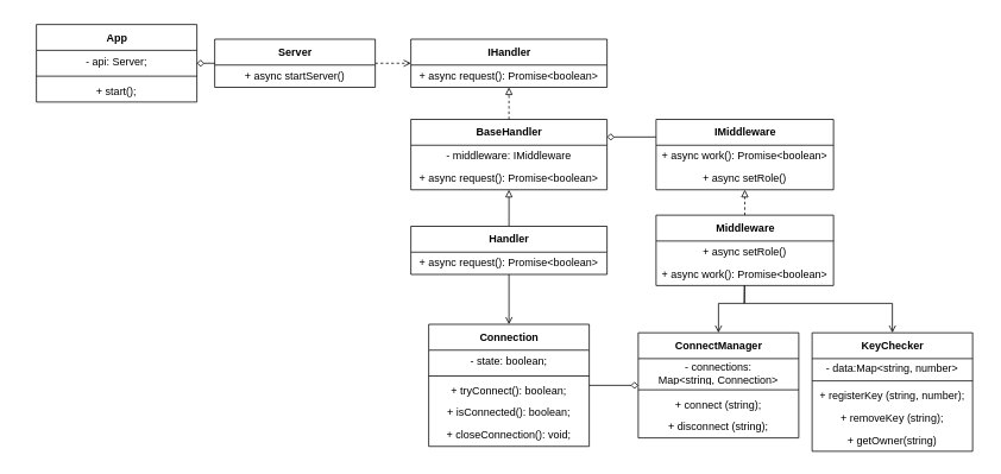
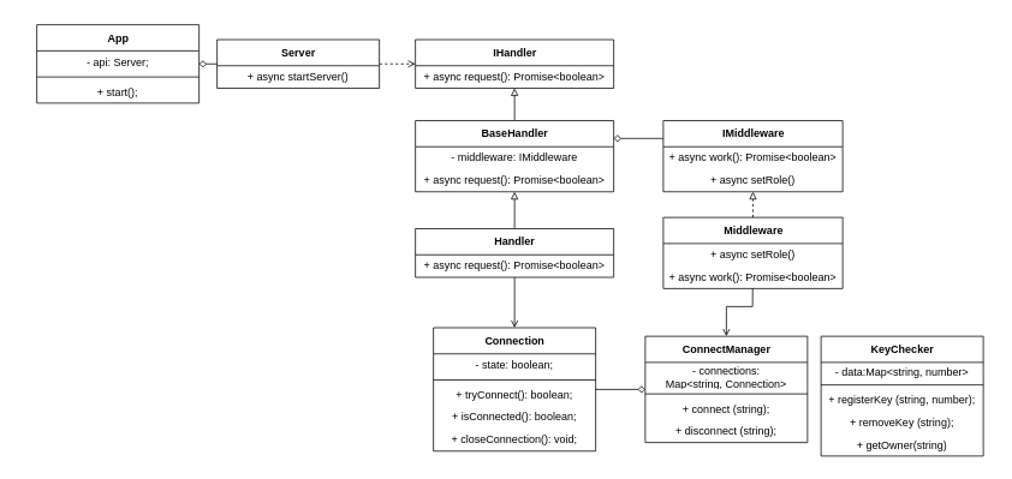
  <mxCell id="0" />
  <mxCell id="1" parent="0" />
  <mxCell id="2" value="" style="whiteSpace=wrap;html=1;strokeColor=none;" parent="1" vertex="1"><mxGeometry x="20" y="20" width="1080" height="490" as="geometry" /></mxCell>
  <mxCell id="3" value="IMiddleware" style="swimlane;fontStyle=1;align=center;verticalAlign=middle;childLayout=stackLayout;horizontal=1;startSize=29;horizontalStack=0;resizeParent=1;resizeParentMax=0;resizeLast=0;collapsible=0;marginBottom=0;html=1;" parent="1" vertex="1"><mxGeometry x="735" y="133.5" width="199" height="79" as="geometry" /></mxCell>
  <mxCell id="4" value="+ async work(): Promise&amp;lt;boolean&amp;gt;" style="text;html=1;strokeColor=none;fillColor=none;align=center;verticalAlign=middle;spacingLeft=4;spacingRight=4;overflow=hidden;rotatable=0;points=[[0,0.5],[1,0.5]];portConstraint=eastwest;" vertex="1" parent="3"><mxGeometry y="29" width="199" height="25" as="geometry" /></mxCell>
  <mxCell id="5" value="+ async setRole()" style="text;html=1;strokeColor=none;fillColor=none;align=center;verticalAlign=middle;spacingLeft=4;spacingRight=4;overflow=hidden;rotatable=0;points=[[0,0.5],[1,0.5]];portConstraint=eastwest;" parent="3" vertex="1"><mxGeometry y="54" width="199" height="25" as="geometry" /></mxCell>
  <mxCell id="6" style="edgeStyle=none;html=1;exitX=0.5;exitY=0;exitDx=0;exitDy=0;dashed=1;endArrow=block;endFill=0;" parent="1" source="9" target="3" edge="1"><mxGeometry relative="1" as="geometry"><mxPoint x="805.476" y="209.5" as="targetPoint" /></mxGeometry></mxCell>
  <mxCell id="7" style="edgeStyle=none;html=1;entryX=0.5;entryY=0;entryDx=0;entryDy=0;startArrow=none;startFill=0;endArrow=open;endFill=0;rounded=0;" parent="1" source="9" target="29" edge="1"><mxGeometry relative="1" as="geometry"><Array as="points"><mxPoint x="834" y="340" /><mxPoint x="805" y="340" /></Array></mxGeometry></mxCell>
- <mxCell id="8" style="edgeStyle=none;html=1;startArrow=none;startFill=0;endArrow=open;endFill=0;rounded=0;" parent="1" source="9" target="34" edge="1"><mxGeometry relative="1" as="geometry"><Array as="points"><mxPoint x="834" y="340" /><mxPoint x="1000" y="340" /></Array></mxGeometry></mxCell>
  <mxCell id="9" value="Middleware" style="swimlane;fontStyle=1;align=center;verticalAlign=middle;childLayout=stackLayout;horizontal=1;startSize=29;horizontalStack=0;resizeParent=1;resizeParentMax=0;resizeLast=0;collapsible=0;marginBottom=0;html=1;" parent="1" vertex="1"><mxGeometry x="735" y="241" width="199" height="79" as="geometry" /></mxCell>
  <mxCell id="10" value="+ async setRole()" style="text;html=1;strokeColor=none;fillColor=none;align=center;verticalAlign=middle;spacingLeft=4;spacingRight=4;overflow=hidden;rotatable=0;points=[[0,0.5],[1,0.5]];portConstraint=eastwest;" vertex="1" parent="9"><mxGeometry y="29" width="199" height="25" as="geometry" /></mxCell>
  <mxCell id="11" value="+ async work(): Promise&amp;lt;boolean&amp;gt;" style="text;html=1;strokeColor=none;fillColor=none;align=center;verticalAlign=middle;spacingLeft=4;spacingRight=4;overflow=hidden;rotatable=0;points=[[0,0.5],[1,0.5]];portConstraint=eastwest;" parent="9" vertex="1"><mxGeometry y="54" width="199" height="25" as="geometry" /></mxCell>
  <mxCell id="12" value="IHandler" style="swimlane;fontStyle=1;align=center;verticalAlign=middle;childLayout=stackLayout;horizontal=1;startSize=29;horizontalStack=0;resizeParent=1;resizeParentMax=0;resizeLast=0;collapsible=0;marginBottom=0;html=1;" parent="1" vertex="1"><mxGeometry x="460" y="43.5" width="220" height="54" as="geometry" /></mxCell>
  <mxCell id="13" value="+ async request(): Promise&amp;lt;boolean&amp;gt;" style="text;html=1;strokeColor=none;fillColor=none;align=center;verticalAlign=middle;spacingLeft=4;spacingRight=4;overflow=hidden;rotatable=0;points=[[0,0.5],[1,0.5]];portConstraint=eastwest;" parent="12" vertex="1"><mxGeometry y="29" width="220" height="25" as="geometry" /></mxCell>
- <mxCell id="14" style="edgeStyle=none;html=1;exitX=0.5;exitY=0;exitDx=0;exitDy=0;endArrow=block;endFill=0;dashed=1;" parent="1" source="16" target="12" edge="1"><mxGeometry relative="1" as="geometry" /></mxCell>
+ <mxCell id="14" style="edgeStyle=none;html=1;exitX=0.5;exitY=0;exitDx=0;exitDy=0;endArrow=block;endFill=0;dashed=0;" parent="1" source="16" target="12" edge="1"><mxGeometry relative="1" as="geometry" /></mxCell>
  <mxCell id="15" style="edgeStyle=none;html=1;exitX=1;exitY=0.25;exitDx=0;exitDy=0;entryX=0;entryY=0.25;entryDx=0;entryDy=0;startArrow=diamond;startFill=0;endArrow=none;endFill=0;" parent="1" source="16" target="3" edge="1"><mxGeometry relative="1" as="geometry" /></mxCell>
  <mxCell id="16" value="BaseHandler" style="swimlane;fontStyle=1;align=center;verticalAlign=middle;childLayout=stackLayout;horizontal=1;startSize=29;horizontalStack=0;resizeParent=1;resizeParentMax=0;resizeLast=0;collapsible=0;marginBottom=0;html=1;" parent="1" vertex="1"><mxGeometry x="460" y="133.5" width="220" height="79" as="geometry" /></mxCell>
  <mxCell id="17" value="- middleware: IMiddleware" style="text;html=1;strokeColor=none;fillColor=none;align=center;verticalAlign=middle;spacingLeft=4;spacingRight=4;overflow=hidden;rotatable=0;points=[[0,0.5],[1,0.5]];portConstraint=eastwest;" parent="16" vertex="1"><mxGeometry y="29" width="220" height="25" as="geometry" /></mxCell>
  <mxCell id="18" value="+ async request(): Promise&amp;lt;boolean&amp;gt;" style="text;html=1;strokeColor=none;fillColor=none;align=center;verticalAlign=middle;spacingLeft=4;spacingRight=4;overflow=hidden;rotatable=0;points=[[0,0.5],[1,0.5]];portConstraint=eastwest;" parent="16" vertex="1"><mxGeometry y="54" width="220" height="25" as="geometry" /></mxCell>
  <mxCell id="19" style="edgeStyle=none;rounded=0;html=1;exitX=1;exitY=0.5;exitDx=0;exitDy=0;startArrow=none;startFill=0;endArrow=open;endFill=0;dashed=1;" parent="1" source="20" target="12" edge="1"><mxGeometry relative="1" as="geometry"><mxPoint x="520" y="53.5" as="targetPoint" /></mxGeometry></mxCell>
  <mxCell id="20" value="Server" style="swimlane;fontStyle=1;align=center;verticalAlign=middle;childLayout=stackLayout;horizontal=1;startSize=29;horizontalStack=0;resizeParent=1;resizeParentMax=0;resizeLast=0;collapsible=0;marginBottom=0;html=1;" parent="1" vertex="1"><mxGeometry x="240" y="43.5" width="180" height="54" as="geometry" /></mxCell>
  <mxCell id="21" value="+ async startServer()" style="text;html=1;strokeColor=none;fillColor=none;align=center;verticalAlign=middle;spacingLeft=4;spacingRight=4;overflow=hidden;rotatable=0;points=[[0,0.5],[1,0.5]];portConstraint=eastwest;" parent="20" vertex="1"><mxGeometry y="29" width="180" height="25" as="geometry" /></mxCell>
  <mxCell id="22" value="Connection" style="swimlane;fontStyle=1;align=center;verticalAlign=middle;childLayout=stackLayout;horizontal=1;startSize=29;horizontalStack=0;resizeParent=1;resizeParentMax=0;resizeLast=0;collapsible=0;marginBottom=0;html=1;" parent="1" vertex="1"><mxGeometry x="480" y="363.5" width="180" height="137" as="geometry" /></mxCell>
  <mxCell id="23" value="- state: boolean;" style="text;html=1;strokeColor=none;fillColor=none;align=center;verticalAlign=middle;spacingLeft=4;spacingRight=4;overflow=hidden;rotatable=0;points=[[0,0.5],[1,0.5]];portConstraint=eastwest;" parent="22" vertex="1"><mxGeometry y="29" width="180" height="25" as="geometry" /></mxCell>
  <mxCell id="24" value="" style="line;strokeWidth=1;fillColor=none;align=left;verticalAlign=middle;spacingTop=-1;spacingLeft=3;spacingRight=3;rotatable=0;labelPosition=right;points=[];portConstraint=eastwest;" parent="22" vertex="1"><mxGeometry y="54" width="180" height="8" as="geometry" /></mxCell>
  <mxCell id="25" value="+ tryConnect(): boolean;&lt;br&gt;" style="text;html=1;strokeColor=none;fillColor=none;align=center;verticalAlign=middle;spacingLeft=4;spacingRight=4;overflow=hidden;rotatable=0;points=[[0,0.5],[1,0.5]];portConstraint=eastwest;" parent="22" vertex="1"><mxGeometry y="62" width="180" height="25" as="geometry" /></mxCell>
  <mxCell id="26" value="+ isConnected(): boolean;" style="text;html=1;strokeColor=none;fillColor=none;align=center;verticalAlign=middle;spacingLeft=4;spacingRight=4;overflow=hidden;rotatable=0;points=[[0,0.5],[1,0.5]];portConstraint=eastwest;" parent="22" vertex="1"><mxGeometry y="87" width="180" height="25" as="geometry" /></mxCell>
  <mxCell id="27" value="+ closeConnection(): void;" style="text;html=1;strokeColor=none;fillColor=none;align=center;verticalAlign=middle;spacingLeft=4;spacingRight=4;overflow=hidden;rotatable=0;points=[[0,0.5],[1,0.5]];portConstraint=eastwest;" parent="22" vertex="1"><mxGeometry y="112" width="180" height="25" as="geometry" /></mxCell>
  <mxCell id="28" style="edgeStyle=none;html=1;endArrow=none;endFill=0;startArrow=diamond;startFill=0;" parent="1" source="29" target="22" edge="1"><mxGeometry relative="1" as="geometry" /></mxCell>
  <mxCell id="29" value="ConnectManager" style="swimlane;fontStyle=1;align=center;verticalAlign=middle;childLayout=stackLayout;horizontal=1;startSize=29;horizontalStack=0;resizeParent=1;resizeParentMax=0;resizeLast=0;collapsible=0;marginBottom=0;html=1;" parent="1" vertex="1"><mxGeometry x="715" y="373" width="180" height="118" as="geometry" /></mxCell>
  <mxCell id="30" value="- connections: &lt;br&gt;Map&amp;lt;string, Connection&amp;gt;" style="text;html=1;strokeColor=none;fillColor=none;align=center;verticalAlign=middle;spacingLeft=4;spacingRight=4;overflow=hidden;rotatable=0;points=[[0,0.5],[1,0.5]];portConstraint=eastwest;" parent="29" vertex="1"><mxGeometry y="29" width="180" height="31" as="geometry" /></mxCell>
  <mxCell id="31" value="" style="line;strokeWidth=1;fillColor=none;align=left;verticalAlign=middle;spacingTop=-1;spacingLeft=3;spacingRight=3;rotatable=0;labelPosition=right;points=[];portConstraint=eastwest;" parent="29" vertex="1"><mxGeometry y="60" width="180" height="8" as="geometry" /></mxCell>
  <mxCell id="32" value="+ connect (string);" style="text;html=1;strokeColor=none;fillColor=none;align=center;verticalAlign=middle;spacingLeft=4;spacingRight=4;overflow=hidden;rotatable=0;points=[[0,0.5],[1,0.5]];portConstraint=eastwest;" parent="29" vertex="1"><mxGeometry y="68" width="180" height="25" as="geometry" /></mxCell>
  <mxCell id="33" value="+ disconnect (string);" style="text;html=1;strokeColor=none;fillColor=none;align=center;verticalAlign=middle;spacingLeft=4;spacingRight=4;overflow=hidden;rotatable=0;points=[[0,0.5],[1,0.5]];portConstraint=eastwest;" parent="29" vertex="1"><mxGeometry y="93" width="180" height="25" as="geometry" /></mxCell>
  <mxCell id="34" value="KeyChecker" style="swimlane;fontStyle=1;align=center;verticalAlign=middle;childLayout=stackLayout;horizontal=1;startSize=29;horizontalStack=0;resizeParent=1;resizeParentMax=0;resizeLast=0;collapsible=0;marginBottom=0;html=1;" parent="1" vertex="1"><mxGeometry x="910" y="373" width="180" height="133" as="geometry" /></mxCell>
  <mxCell id="35" value="- data:Map&amp;lt;string, number&amp;gt;" style="text;html=1;strokeColor=none;fillColor=none;align=center;verticalAlign=middle;spacingLeft=4;spacingRight=4;overflow=hidden;rotatable=0;points=[[0,0.5],[1,0.5]];portConstraint=eastwest;" parent="34" vertex="1"><mxGeometry y="29" width="180" height="21" as="geometry" /></mxCell>
  <mxCell id="36" value="" style="line;strokeWidth=1;fillColor=none;align=left;verticalAlign=middle;spacingTop=-1;spacingLeft=3;spacingRight=3;rotatable=0;labelPosition=right;points=[];portConstraint=eastwest;" parent="34" vertex="1"><mxGeometry y="50" width="180" height="8" as="geometry" /></mxCell>
  <mxCell id="37" value="+ registerKey (string, number);" style="text;html=1;strokeColor=none;fillColor=none;align=center;verticalAlign=middle;spacingLeft=4;spacingRight=4;overflow=hidden;rotatable=0;points=[[0,0.5],[1,0.5]];portConstraint=eastwest;" parent="34" vertex="1"><mxGeometry y="58" width="180" height="25" as="geometry" /></mxCell>
  <mxCell id="38" value="+ removeKey (string);" style="text;html=1;strokeColor=none;fillColor=none;align=center;verticalAlign=middle;spacingLeft=4;spacingRight=4;overflow=hidden;rotatable=0;points=[[0,0.5],[1,0.5]];portConstraint=eastwest;" parent="34" vertex="1"><mxGeometry y="83" width="180" height="25" as="geometry" /></mxCell>
  <mxCell id="39" value="+ getOwner(string)" style="text;html=1;strokeColor=none;fillColor=none;align=center;verticalAlign=middle;spacingLeft=4;spacingRight=4;overflow=hidden;rotatable=0;points=[[0,0.5],[1,0.5]];portConstraint=eastwest;" parent="34" vertex="1"><mxGeometry y="108" width="180" height="25" as="geometry" /></mxCell>
  <mxCell id="40" style="edgeStyle=none;html=1;startArrow=diamond;startFill=0;endArrow=none;endFill=0;" parent="1" source="41" target="20" edge="1"><mxGeometry relative="1" as="geometry" /></mxCell>
  <mxCell id="41" value="App" style="swimlane;fontStyle=1;align=center;verticalAlign=middle;childLayout=stackLayout;horizontal=1;startSize=29;horizontalStack=0;resizeParent=1;resizeParentMax=0;resizeLast=0;collapsible=0;marginBottom=0;html=1;" parent="1" vertex="1"><mxGeometry x="40" y="27" width="180" height="87" as="geometry" /></mxCell>
  <mxCell id="42" value="- api: Server;" style="text;html=1;strokeColor=none;fillColor=none;align=center;verticalAlign=middle;spacingLeft=4;spacingRight=4;overflow=hidden;rotatable=0;points=[[0,0.5],[1,0.5]];portConstraint=eastwest;" parent="41" vertex="1"><mxGeometry y="29" width="180" height="25" as="geometry" /></mxCell>
  <mxCell id="43" value="" style="line;strokeWidth=1;fillColor=none;align=left;verticalAlign=middle;spacingTop=-1;spacingLeft=3;spacingRight=3;rotatable=0;labelPosition=right;points=[];portConstraint=eastwest;" parent="41" vertex="1"><mxGeometry y="54" width="180" height="8" as="geometry" /></mxCell>
  <mxCell id="44" value="+ start();" style="text;html=1;strokeColor=none;fillColor=none;align=center;verticalAlign=middle;spacingLeft=4;spacingRight=4;overflow=hidden;rotatable=0;points=[[0,0.5],[1,0.5]];portConstraint=eastwest;" parent="41" vertex="1"><mxGeometry y="62" width="180" height="25" as="geometry" /></mxCell>
  <mxCell id="45" style="edgeStyle=none;html=1;entryX=0.5;entryY=0;entryDx=0;entryDy=0;startArrow=none;startFill=0;endArrow=open;endFill=0;" parent="1" source="47" target="22" edge="1"><mxGeometry relative="1" as="geometry" /></mxCell>
  <mxCell id="46" style="edgeStyle=none;rounded=0;html=1;exitX=0.5;exitY=0;exitDx=0;exitDy=0;startArrow=none;startFill=0;endArrow=block;endFill=0;" parent="1" source="47" target="16" edge="1"><mxGeometry relative="1" as="geometry" /></mxCell>
  <mxCell id="47" value="Handler" style="swimlane;fontStyle=1;align=center;verticalAlign=middle;childLayout=stackLayout;horizontal=1;startSize=29;horizontalStack=0;resizeParent=1;resizeParentMax=0;resizeLast=0;collapsible=0;marginBottom=0;html=1;" parent="1" vertex="1"><mxGeometry x="460" y="253.5" width="220" height="54" as="geometry" /></mxCell>
  <mxCell id="48" value="+ async request(): Promise&amp;lt;boolean&amp;gt;" style="text;html=1;strokeColor=none;fillColor=none;align=center;verticalAlign=middle;spacingLeft=4;spacingRight=4;overflow=hidden;rotatable=0;points=[[0,0.5],[1,0.5]];portConstraint=eastwest;" parent="47" vertex="1"><mxGeometry y="29" width="220" height="25" as="geometry" /></mxCell>
